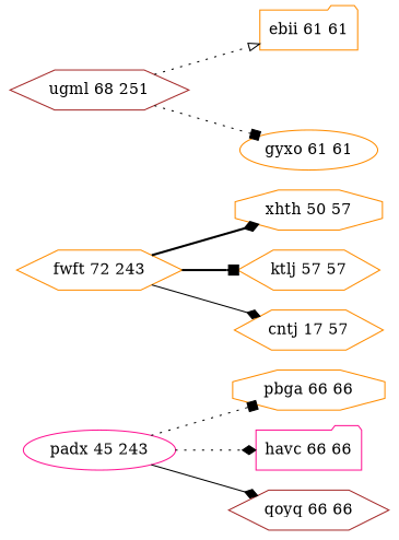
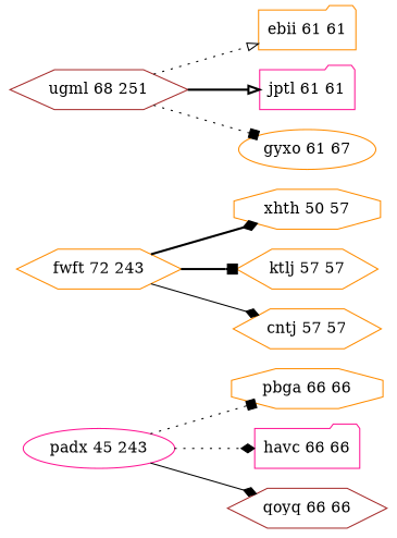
  digraph {
    rankdir=LR
    node [color=darkorange shape=hexagon]
    edge [arrowhead=diamond style=dotted]
    n1 [label="pbga 66 66" shape=octagon]
    n2 [label="xhth 50 57" shape=octagon]
    n3 [label="ebii 61 61" shape=folder]
    n4 [color=deeppink label="havc 66 66" shape=folder]
    n5 [label="ktlj 57 57"]
    n6 [label="fwft 72 243"]
-   n7 [label="cntj 17 57"]
+   n7 [label="cntj 57 57"]
    n8 [color=brown label="qoyq 66 66"]
    n9 [color=deeppink label="padx 45 243" shape=ellipse]
    n10 [color=brown label="ugml 68 251"]
-   n12 [label="gyxo 61 61" shape=ellipse]
+   n11 [color=deeppink label="jptl 61 61" shape=folder]
+   n12 [label="gyxo 61 67" shape=ellipse]
    n6 -> n2 [style=bold]
    n6 -> n5 [arrowhead=box style=bold]
    n6 -> n7 [style=solid]
    n9 -> n1 [arrowhead=box]
    n9 -> n4
    n9 -> n8 [style=solid]
    n10 -> n3 [arrowhead=onormal]
+   n10 -> n11 [arrowhead=onormal style=bold]
    n10 -> n12 [arrowhead=box]
  }
